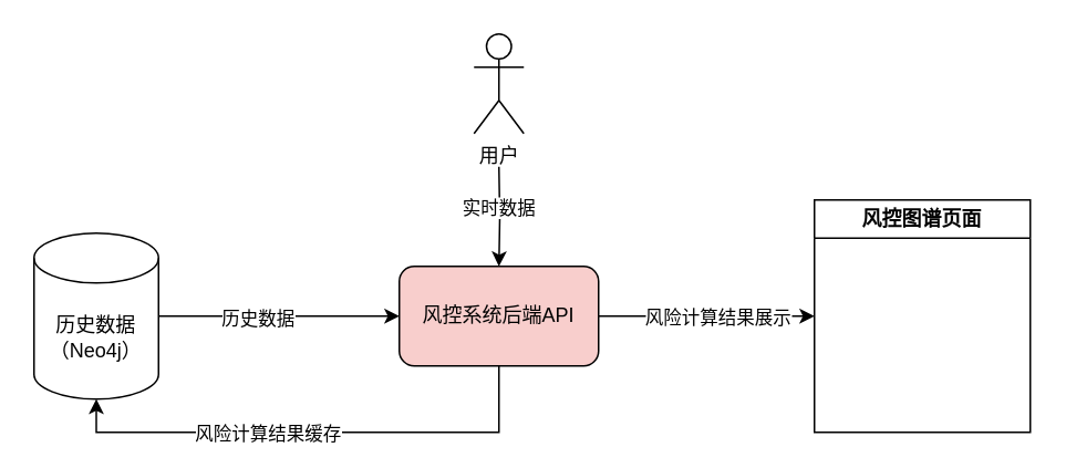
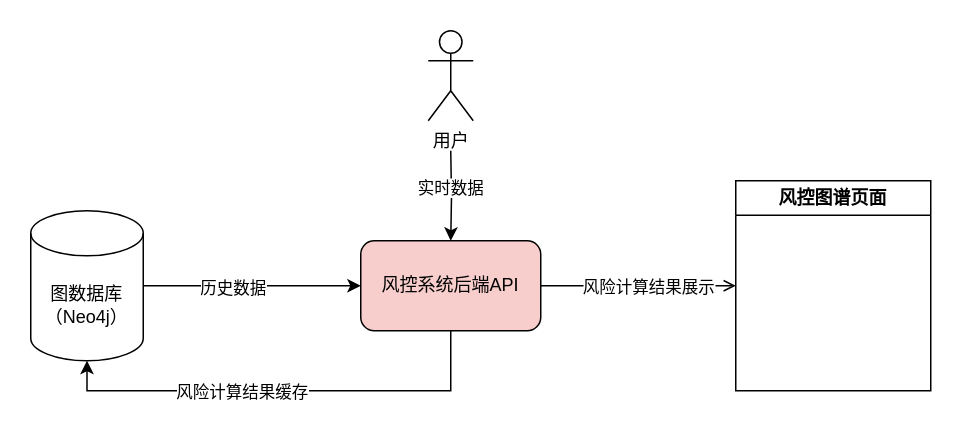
  <mxCell id="0" />
  <mxCell id="1" parent="0" />
  <mxCell id="2" style="edgeStyle=orthogonalEdgeStyle;rounded=0;orthogonalLoop=1;jettySize=auto;html=1;" edge="1" parent="1" source="4" target="7"><mxGeometry relative="1" as="geometry" /></mxCell>
  <mxCell id="3" value="历史数据" style="edgeLabel;html=1;align=center;verticalAlign=middle;resizable=0;points=[];" vertex="1" connectable="0" parent="2"><mxGeometry x="-0.186" y="-1" relative="1" as="geometry"><mxPoint as="offset" /></mxGeometry></mxCell>
- <mxCell id="4" value="历史数据&lt;br&gt;（Neo4j）" style="shape=cylinder3;whiteSpace=wrap;html=1;boundedLbl=1;backgroundOutline=1;size=15;" vertex="1" parent="1"><mxGeometry x="20" y="140" width="75" height="100" as="geometry" /></mxCell>
- <mxCell id="5" style="edgeStyle=orthogonalEdgeStyle;rounded=0;orthogonalLoop=1;jettySize=auto;html=1;entryX=0;entryY=0.5;entryDx=0;entryDy=0;" edge="1" parent="1" source="7" target="13"><mxGeometry relative="1" as="geometry"><mxPoint x="530" y="190" as="targetPoint" /></mxGeometry></mxCell>
+ <mxCell id="4" value="图数据库&lt;br&gt;（Neo4j）" style="shape=cylinder3;whiteSpace=wrap;html=1;boundedLbl=1;backgroundOutline=1;size=15;" vertex="1" parent="1"><mxGeometry x="20" y="140" width="75" height="100" as="geometry" /></mxCell>
+ <mxCell id="5" style="edgeStyle=orthogonalEdgeStyle;rounded=0;orthogonalLoop=1;jettySize=auto;html=1;entryX=0;entryY=0.5;entryDx=0;entryDy=0;endArrow=open;" edge="1" parent="1" source="7" target="13"><mxGeometry relative="1" as="geometry"><mxPoint x="530" y="190" as="targetPoint" /></mxGeometry></mxCell>
  <mxCell id="6" value="风险计算结果展示" style="edgeLabel;html=1;align=center;verticalAlign=middle;resizable=0;points=[];" vertex="1" connectable="0" parent="5"><mxGeometry x="-0.133" relative="1" as="geometry"><mxPoint x="15" as="offset" /></mxGeometry></mxCell>
  <mxCell id="7" value="风控系统后端API" style="rounded=1;whiteSpace=wrap;html=1;fillColor=#f8cecc;" vertex="1" parent="1"><mxGeometry x="240" y="160" width="120" height="60" as="geometry" /></mxCell>
  <mxCell id="8" style="edgeStyle=orthogonalEdgeStyle;rounded=0;orthogonalLoop=1;jettySize=auto;html=1;" edge="1" parent="1" target="7"><mxGeometry relative="1" as="geometry"><mxPoint x="300" y="100" as="sourcePoint" /></mxGeometry></mxCell>
  <mxCell id="9" value="实时数据" style="edgeLabel;html=1;align=center;verticalAlign=middle;resizable=0;points=[];" vertex="1" connectable="0" parent="8"><mxGeometry x="-0.207" y="-1" relative="1" as="geometry"><mxPoint as="offset" /></mxGeometry></mxCell>
  <mxCell id="10" value="用户" style="shape=umlActor;verticalLabelPosition=bottom;verticalAlign=top;html=1;outlineConnect=0;" vertex="1" parent="1"><mxGeometry x="285" y="20" width="30" height="60" as="geometry" /></mxCell>
  <mxCell id="11" style="edgeStyle=orthogonalEdgeStyle;rounded=0;orthogonalLoop=1;jettySize=auto;html=1;entryX=0.5;entryY=1;entryDx=0;entryDy=0;entryPerimeter=0;" edge="1" parent="1" source="7" target="4"><mxGeometry relative="1" as="geometry"><Array as="points"><mxPoint x="300" y="260" /><mxPoint x="58" y="260" /></Array></mxGeometry></mxCell>
  <mxCell id="12" value="风险计算结果缓存" style="edgeLabel;html=1;align=center;verticalAlign=middle;resizable=0;points=[];" vertex="1" connectable="0" parent="11"><mxGeometry x="0.137" relative="1" as="geometry"><mxPoint x="-8" as="offset" /></mxGeometry></mxCell>
  <mxCell id="13" value="风控图谱页面" style="swimlane;whiteSpace=wrap;html=1;startSize=23;" vertex="1" parent="1"><mxGeometry x="490" y="120" width="130" height="140" as="geometry" /></mxCell>
